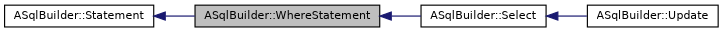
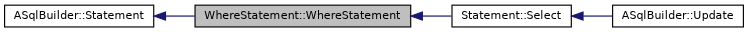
  digraph {
    rankdir=LR
    node [color=black fillcolor=white fontname=Helvetica fontsize=10 shape=record style=filled]
    edge [color=midnightblue dir=back fontname=Helvetica fontsize=10 labelfontname=Helvetica labelfontsize=10 style=solid]
-   n1 [fillcolor=grey75 fontcolor=black height=0.2 label="ASqlBuilder::WhereStatement" width=0.4]
-   n2 [height=0.2 label="ASqlBuilder::Select" width=0.4]
+   n1 [fillcolor=grey75 fontcolor=black height=0.2 label="WhereStatement::WhereStatement" width=0.4]
+   n2 [height=0.2 label="Statement::Select" width=0.4]
    n3 [height=0.2 label="ASqlBuilder::Update" width=0.4]
    n4 [height=0.2 label="ASqlBuilder::Statement" width=0.4]
    n1 -> n2
    n2 -> n3
    n4 -> n1
  }
